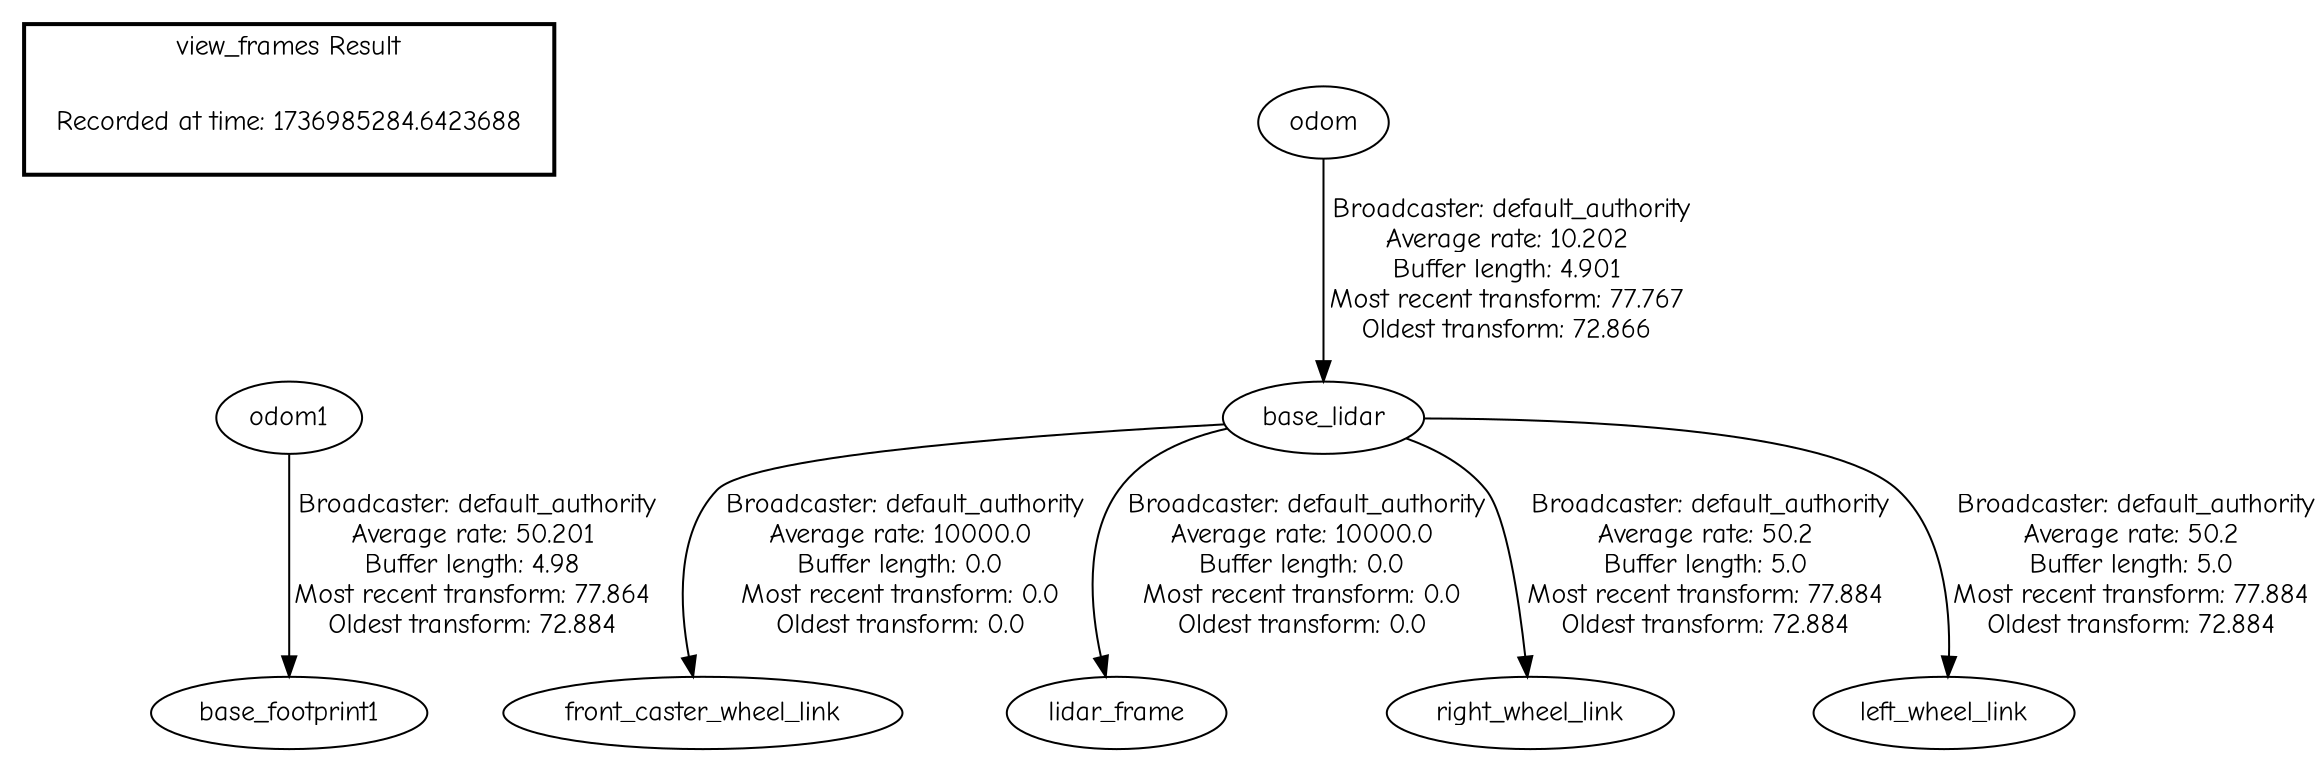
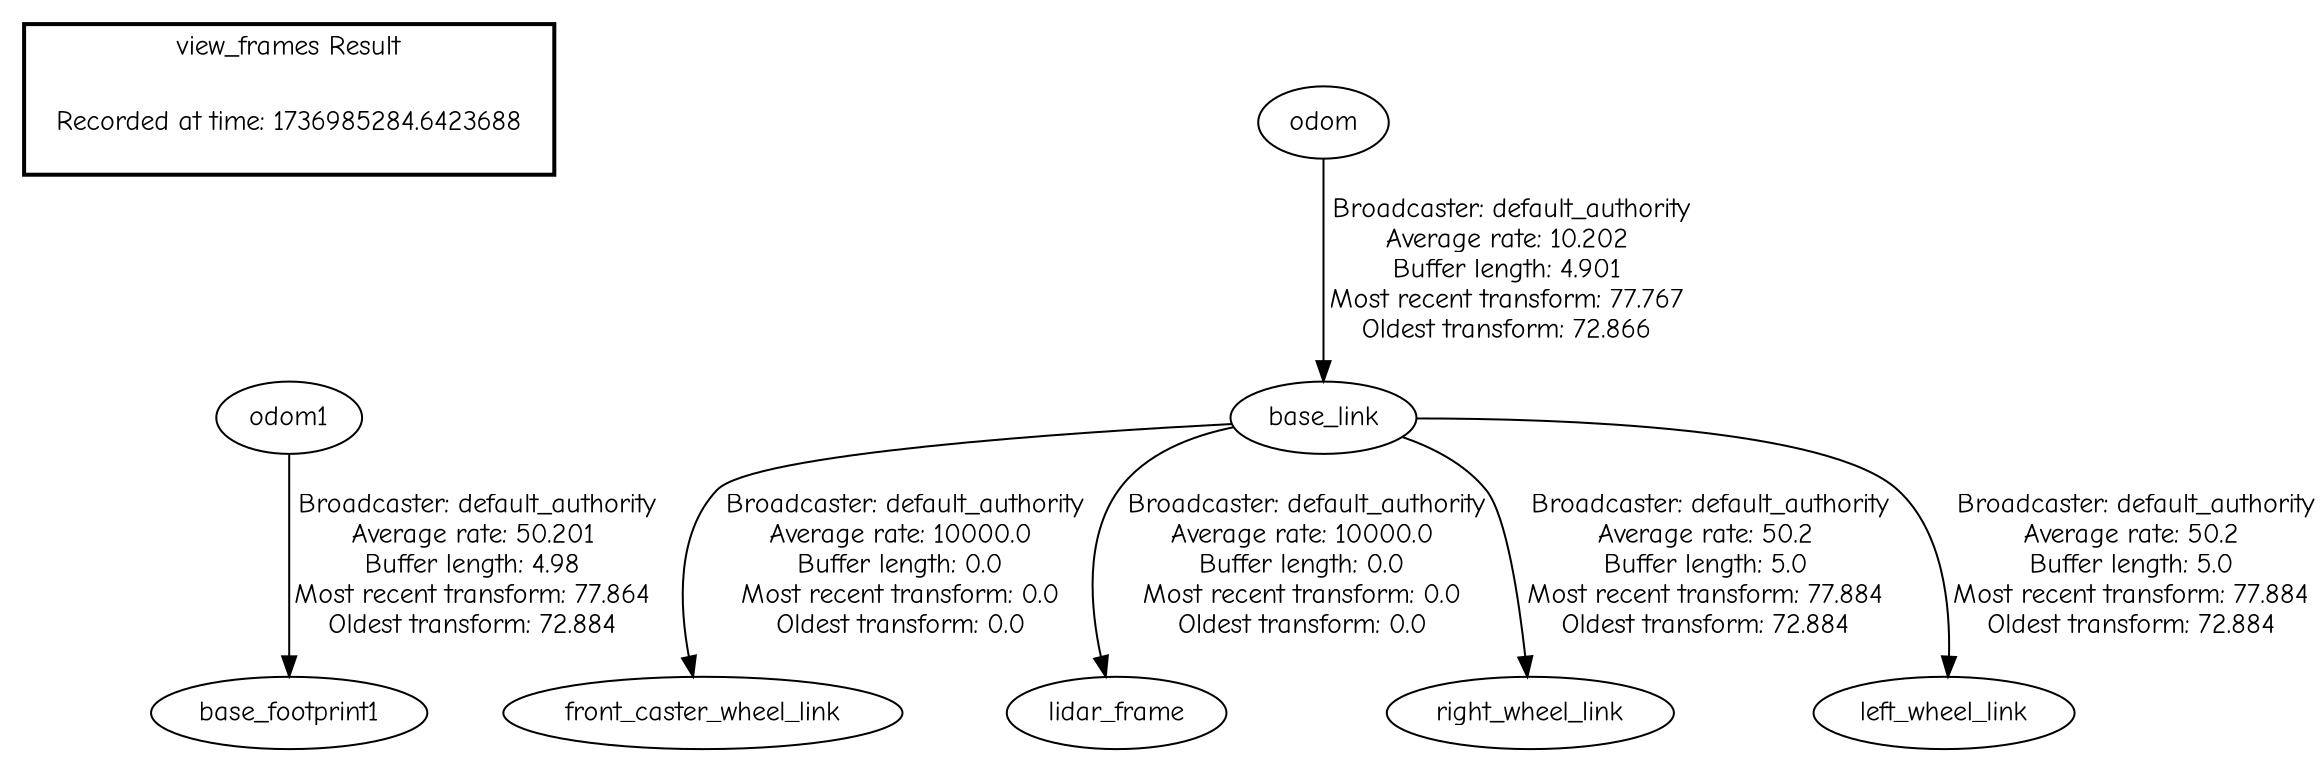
  digraph {
    fontname="Comic Neue"
    node [fontname="Comic Neue"]
    edge [fontname="Comic Neue"]
    "Recorded at time: 1736985284.6423688" [shape=plaintext]
    odom1
-   base_link [label=base_lidar]
+   base_link
    front_caster_wheel_link
    lidar_frame
    right_wheel_link
    left_wheel_link
    odom
    base_footprint1
    subgraph cluster_1 {
      color=black
      label="view_frames Result"
      style=bold
      "Recorded at time: 1736985284.6423688"
    }
    "Recorded at time: 1736985284.6423688" -> odom1 [style=invis]
    odom1 -> base_footprint1 [label=" Broadcaster: default_authority\nAverage rate: 50.201\nBuffer length: 4.98\nMost recent transform: 77.864\nOldest transform: 72.884\n"]
    base_link -> front_caster_wheel_link [label=" Broadcaster: default_authority\nAverage rate: 10000.0\nBuffer length: 0.0\nMost recent transform: 0.0\nOldest transform: 0.0\n"]
    base_link -> lidar_frame [label=" Broadcaster: default_authority\nAverage rate: 10000.0\nBuffer length: 0.0\nMost recent transform: 0.0\nOldest transform: 0.0\n"]
    base_link -> right_wheel_link [label=" Broadcaster: default_authority\nAverage rate: 50.2\nBuffer length: 5.0\nMost recent transform: 77.884\nOldest transform: 72.884\n"]
    base_link -> left_wheel_link [label=" Broadcaster: default_authority\nAverage rate: 50.2\nBuffer length: 5.0\nMost recent transform: 77.884\nOldest transform: 72.884\n"]
    odom -> base_link [label=" Broadcaster: default_authority\nAverage rate: 10.202\nBuffer length: 4.901\nMost recent transform: 77.767\nOldest transform: 72.866\n"]
  }
